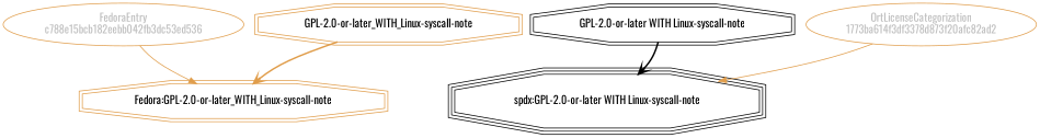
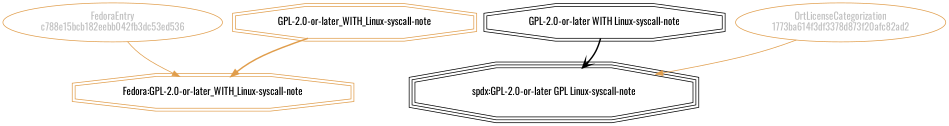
  strict digraph {
    fontname=Oswald
    splines=curved
    node [color="#e09d4b" fontname=Oswald shape=doubleoctagon]
    edge [color="#e09d4b" fontname=Oswald weight=0.5]
    n1 [fillcolor="beige;1" fontcolor=gray label="FedoraEntry\nc788e15bcb182eebb042fb3dc53ed536" shape=ellipse]
    n2 [label="Fedora:GPL-2.0-or-later_WITH_Linux-syscall-note"]
    n3 [label="GPL-2.0-or-later_WITH_Linux-syscall-note"]
-   n4 [label="spdx:GPL-2.0-or-later WITH Linux-syscall-note" shape=tripleoctagon color=""]
+   n4 [label="spdx:GPL-2.0-or-later GPL Linux-syscall-note" shape=tripleoctagon color=""]
    n5 [label="GPL-2.0-or-later WITH Linux-syscall-note" color=""]
    n6 [fillcolor="beige;1" fontcolor=gray label="OrtLicenseCategorization\n1773ba614f3df3378d873f20afc82ad2" shape=ellipse]
    n1 -> n2
-   n3 -> n2 [arrowhead=vee style=bold weight=0.7]
+   n3 -> n2 [arrowhead=normal style=bold weight=0.7]
    n5 -> n4 [arrowhead=vee style=bold weight=0.7 color=""]
    n6 -> n4
  }
